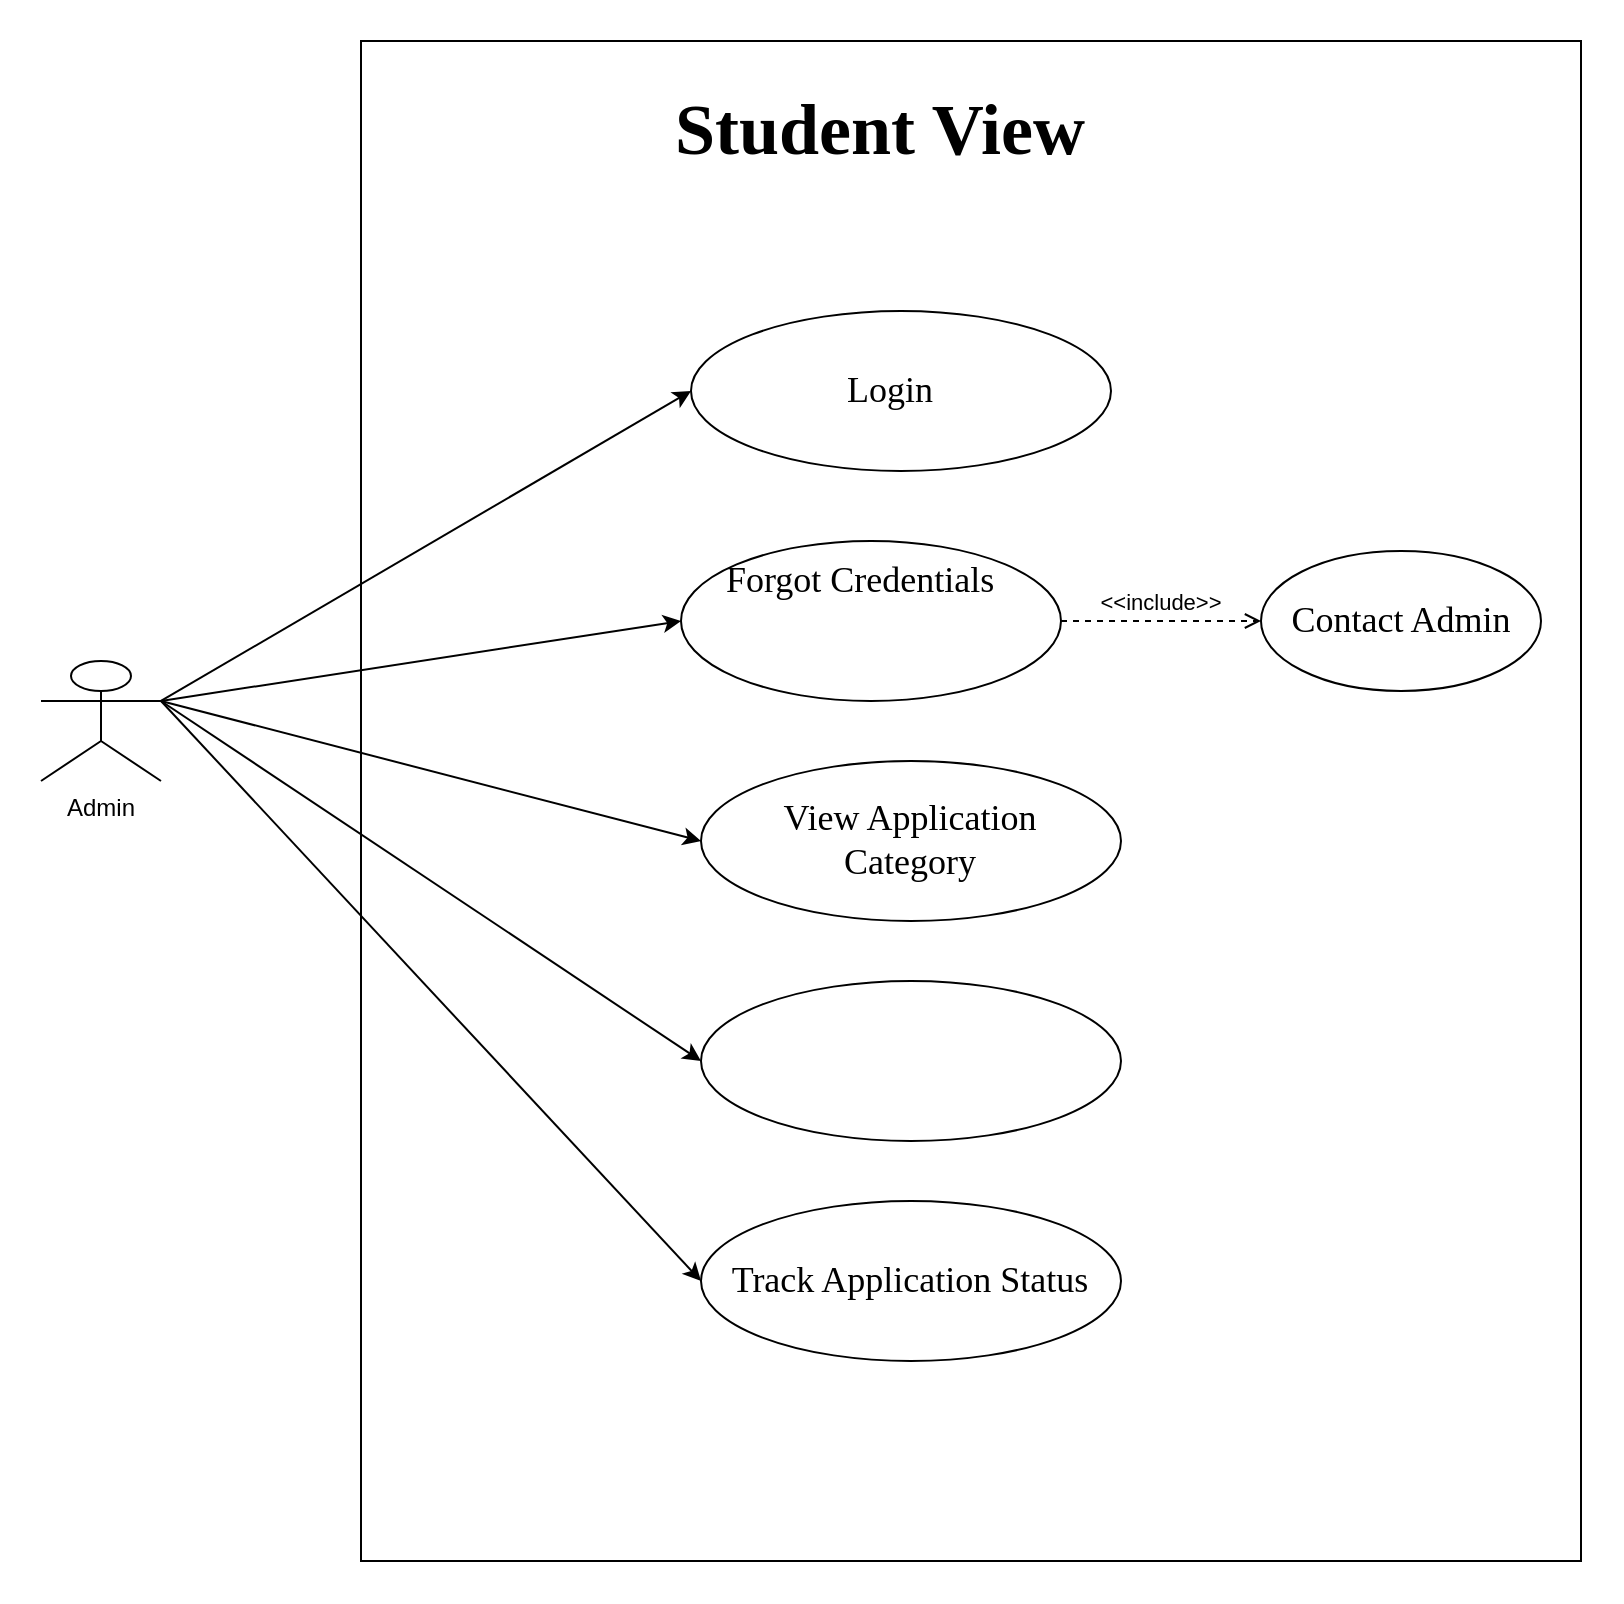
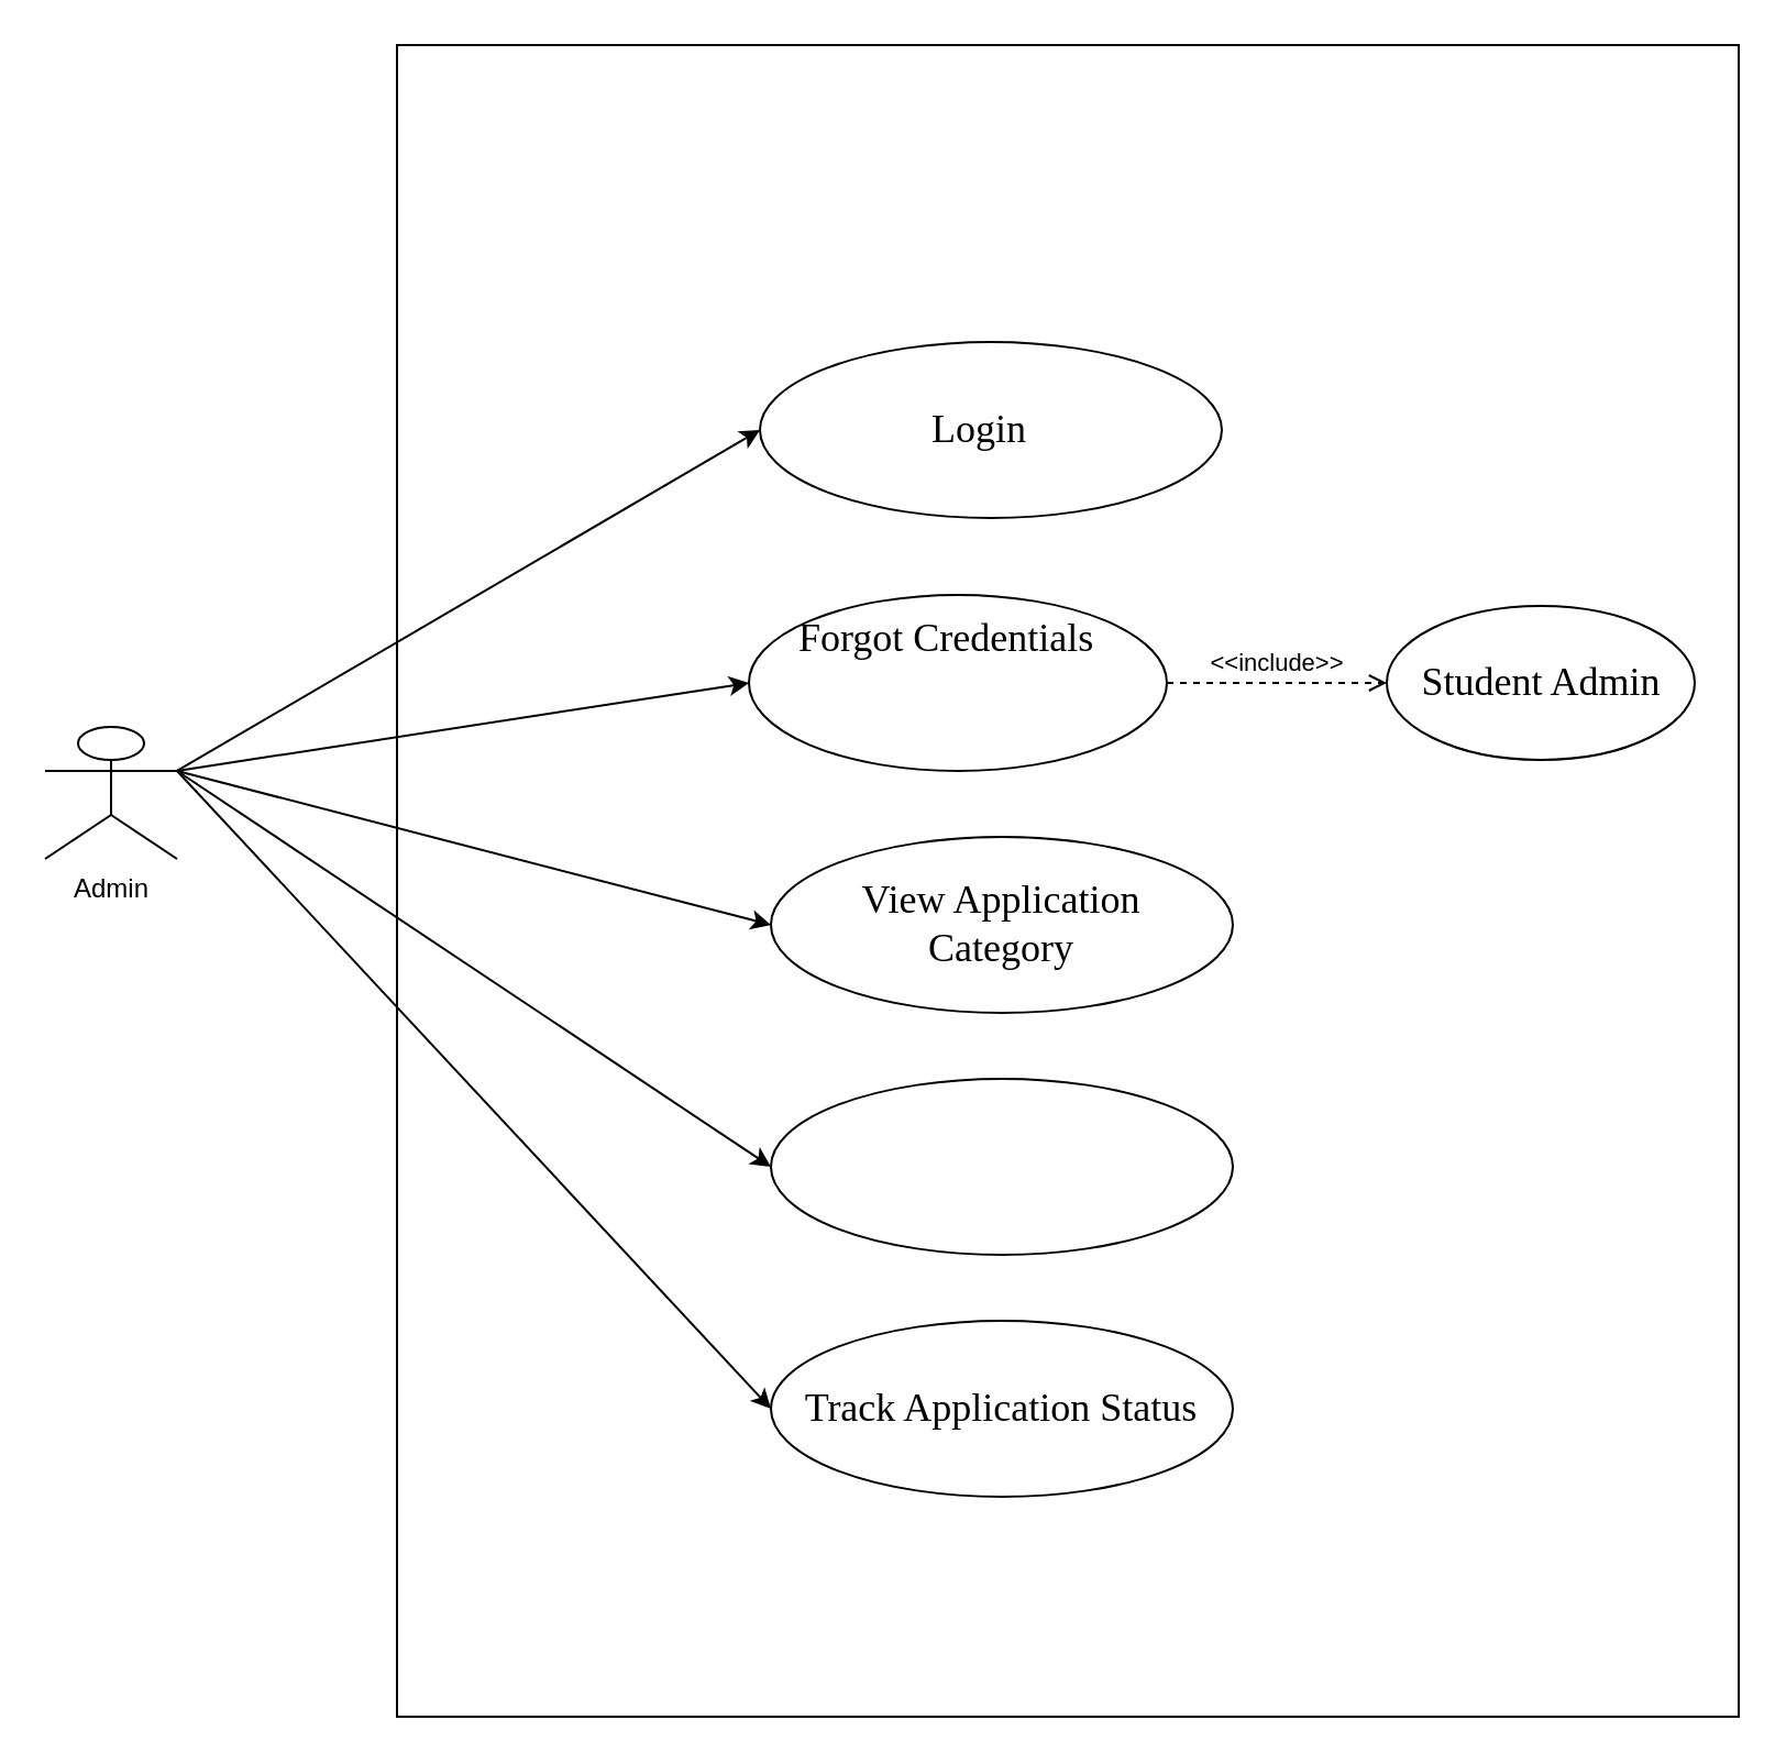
  <mxCell id="0" />
  <mxCell id="1" parent="0" />
  <mxCell id="2" value="" style="rounded=0;whiteSpace=wrap;html=1;" vertex="1" parent="1"><mxGeometry x="180" y="20" width="610" height="760" as="geometry" /></mxCell>
  <mxCell id="3" value="" style="group" vertex="1" connectable="0" parent="1"><mxGeometry x="345" y="155" width="210" height="80" as="geometry" /></mxCell>
  <mxCell id="4" value="" style="ellipse;whiteSpace=wrap;html=1;" vertex="1" parent="3"><mxGeometry width="210" height="80" as="geometry" /></mxCell>
  <mxCell id="5" value="&lt;font face=&quot;Tahoma&quot; style=&quot;font-size: 18px;&quot;&gt;Login&lt;/font&gt;" style="text;html=1;align=center;verticalAlign=middle;whiteSpace=wrap;rounded=0;" vertex="1" parent="3"><mxGeometry x="70" y="25" width="60" height="30" as="geometry" /></mxCell>
  <mxCell id="6" value="" style="group" vertex="1" connectable="0" parent="1"><mxGeometry x="350" y="380" width="210" height="80" as="geometry" /></mxCell>
  <mxCell id="7" value="" style="ellipse;whiteSpace=wrap;html=1;" vertex="1" parent="6"><mxGeometry width="210" height="80" as="geometry" /></mxCell>
  <mxCell id="8" value="&lt;font face=&quot;Tahoma&quot; style=&quot;font-size: 18px;&quot;&gt;View Application Category&lt;/font&gt;" style="text;html=1;align=center;verticalAlign=middle;whiteSpace=wrap;rounded=0;" vertex="1" parent="6"><mxGeometry x="35" y="10" width="140" height="60" as="geometry" /></mxCell>
  <mxCell id="9" value="Admin" style="shape=umlActor;verticalLabelPosition=bottom;verticalAlign=top;html=1;outlineConnect=0;" vertex="1" parent="1"><mxGeometry x="20" y="330" width="60" height="60" as="geometry" /></mxCell>
  <mxCell id="10" value="" style="endArrow=classic;html=1;rounded=0;exitX=1;exitY=0.333;exitDx=0;exitDy=0;exitPerimeter=0;entryX=0;entryY=0.5;entryDx=0;entryDy=0;" edge="1" parent="1" source="9" target="4"><mxGeometry width="50" height="50" relative="1" as="geometry"><mxPoint x="75" y="595" as="sourcePoint" /><mxPoint x="345" y="155" as="targetPoint" /></mxGeometry></mxCell>
- <mxCell id="11" value="&lt;font face=&quot;Times New Roman&quot; style=&quot;font-size: 36px;&quot;&gt;&lt;b style=&quot;&quot;&gt;Student View&lt;/b&gt;&lt;/font&gt;" style="text;html=1;align=center;verticalAlign=middle;whiteSpace=wrap;rounded=0;" vertex="1" parent="1"><mxGeometry x="220" y="40" width="440" height="50" as="geometry" /></mxCell>
  <mxCell id="12" value="" style="endArrow=classic;html=1;rounded=0;exitX=1;exitY=0.333;exitDx=0;exitDy=0;exitPerimeter=0;entryX=0;entryY=0.5;entryDx=0;entryDy=0;" edge="1" parent="1" source="9" target="15"><mxGeometry width="50" height="50" relative="1" as="geometry"><mxPoint x="75" y="245" as="sourcePoint" /><mxPoint x="345" y="375" as="targetPoint" /></mxGeometry></mxCell>
  <mxCell id="13" value="" style="endArrow=classic;html=1;rounded=0;exitX=1;exitY=0.333;exitDx=0;exitDy=0;exitPerimeter=0;entryX=0;entryY=0.5;entryDx=0;entryDy=0;" edge="1" parent="1" source="9" target="7"><mxGeometry width="50" height="50" relative="1" as="geometry"><mxPoint x="75" y="245" as="sourcePoint" /><mxPoint x="355" y="385" as="targetPoint" /></mxGeometry></mxCell>
  <mxCell id="14" value="" style="group" vertex="1" connectable="0" parent="1"><mxGeometry x="350" y="490" width="210" height="80" as="geometry" /></mxCell>
  <mxCell id="15" value="" style="ellipse;whiteSpace=wrap;html=1;" vertex="1" parent="14"><mxGeometry width="210" height="80" as="geometry" /></mxCell>
  <mxCell id="16" value="" style="group" vertex="1" connectable="0" parent="1"><mxGeometry x="350" y="600" width="210" height="80" as="geometry" /></mxCell>
  <mxCell id="17" value="" style="ellipse;whiteSpace=wrap;html=1;" vertex="1" parent="16"><mxGeometry width="210" height="80" as="geometry" /></mxCell>
  <mxCell id="18" value="&lt;font face=&quot;Tahoma&quot; style=&quot;font-size: 18px;&quot;&gt;Track Application Status&lt;/font&gt;" style="text;html=1;align=center;verticalAlign=middle;whiteSpace=wrap;rounded=0;" vertex="1" parent="16"><mxGeometry x="10" y="25" width="190" height="30" as="geometry" /></mxCell>
  <mxCell id="19" value="" style="endArrow=classic;html=1;rounded=0;exitX=1;exitY=0.333;exitDx=0;exitDy=0;exitPerimeter=0;entryX=0;entryY=0.5;entryDx=0;entryDy=0;" edge="1" parent="1" source="9" target="17"><mxGeometry width="50" height="50" relative="1" as="geometry"><mxPoint x="75" y="245" as="sourcePoint" /><mxPoint x="360" y="380" as="targetPoint" /></mxGeometry></mxCell>
  <mxCell id="20" value="" style="group" vertex="1" connectable="0" parent="1"><mxGeometry x="340" y="270" width="190" height="80" as="geometry" /></mxCell>
  <mxCell id="21" value="" style="ellipse;whiteSpace=wrap;html=1;" vertex="1" parent="20"><mxGeometry width="190" height="80" as="geometry" /></mxCell>
  <mxCell id="22" value="&lt;font face=&quot;Tahoma&quot; style=&quot;font-size: 18px;&quot;&gt;Forgot Credentials&lt;span style=&quot;white-space: pre;&quot;&gt;&#09;&lt;/span&gt;&lt;/font&gt;" style="text;html=1;align=center;verticalAlign=middle;whiteSpace=wrap;rounded=0;" vertex="1" parent="20"><mxGeometry x="9.048" y="5" width="171.905" height="30" as="geometry" /></mxCell>
  <mxCell id="23" value="&amp;lt;&amp;lt;include&amp;gt;&amp;gt;" style="html=1;verticalAlign=bottom;labelBackgroundColor=none;endArrow=open;endFill=0;dashed=1;rounded=0;exitX=1;exitY=0.5;exitDx=0;exitDy=0;entryX=0;entryY=0.5;entryDx=0;entryDy=0;" edge="1" parent="1" source="21" target="25"><mxGeometry width="160" relative="1" as="geometry"><mxPoint x="530" y="289.38" as="sourcePoint" /><mxPoint x="630" y="310" as="targetPoint" /></mxGeometry></mxCell>
  <mxCell id="24" value="" style="group" vertex="1" connectable="0" parent="1"><mxGeometry x="630" y="275" width="140" height="70" as="geometry" /></mxCell>
  <mxCell id="25" value="" style="ellipse;whiteSpace=wrap;html=1;" vertex="1" parent="24"><mxGeometry width="140" height="70" as="geometry" /></mxCell>
- <mxCell id="26" value="&lt;font face=&quot;Tahoma&quot; style=&quot;font-size: 18px;&quot;&gt;Contact Admin&lt;/font&gt;" style="text;html=1;align=center;verticalAlign=middle;whiteSpace=wrap;rounded=0;" vertex="1" parent="24"><mxGeometry x="6.667" y="21.875" width="126.667" height="26.25" as="geometry" /></mxCell>
+ <mxCell id="26" value="&lt;font face=&quot;Tahoma&quot; style=&quot;font-size: 18px;&quot;&gt;Student Admin&lt;/font&gt;" style="text;html=1;align=center;verticalAlign=middle;whiteSpace=wrap;rounded=0;" vertex="1" parent="24"><mxGeometry x="6.667" y="21.875" width="126.667" height="26.25" as="geometry" /></mxCell>
  <mxCell id="27" value="" style="endArrow=classic;html=1;rounded=0;exitX=1;exitY=0.333;exitDx=0;exitDy=0;exitPerimeter=0;entryX=0;entryY=0.5;entryDx=0;entryDy=0;" edge="1" parent="1" source="9" target="21"><mxGeometry width="50" height="50" relative="1" as="geometry"><mxPoint x="75" y="245" as="sourcePoint" /><mxPoint x="360" y="390" as="targetPoint" /></mxGeometry></mxCell>
